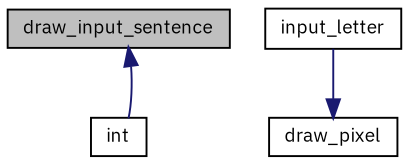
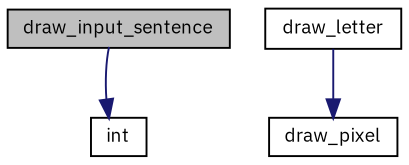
  digraph {
    fontname="IBM Plex Sans"
    rankdir=TB
    node [color=black fillcolor=white fontname="IBM Plex Sans" fontsize=10 shape=record style=filled]
    edge [color=midnightblue fontname="IBM Plex Sans" fontsize=10 labelfontname=Helvetica labelfontsize=10 style=solid]
    n1 [fillcolor=grey75 fontcolor=black height=0.2 label=draw_input_sentence width=0.4]
    n2 [height=0.2 label=int width=0.4]
-   n3 [height=0.2 label=input_letter width=0.4]
+   n3 [height=0.2 label=draw_letter width=0.4]
    n4 [height=0.2 label=draw_pixel width=0.4]
-   n2 -> n1
+   n1 -> n2
    n3 -> n4
  }
